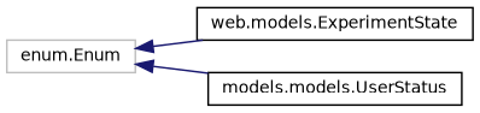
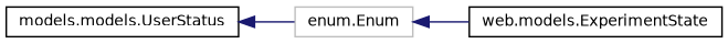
  digraph {
    rankdir=LR
    node [color=black fillcolor=white fontname=Helvetica fontsize=10 shape=record style=filled]
    edge [color=midnightblue dir=back fontname=Helvetica fontsize=10 labelfontname=Helvetica labelfontsize=10 style=solid]
    n1 [color=grey75 height=0.2 label="enum.Enum" width=0.4]
    n2 [height=0.2 label="web.models.ExperimentState" width=0.4]
    n3 [height=0.2 label="models.models.UserStatus" width=0.4]
    n1 -> n2
-   n1 -> n3
+   n3 -> n1
  }
